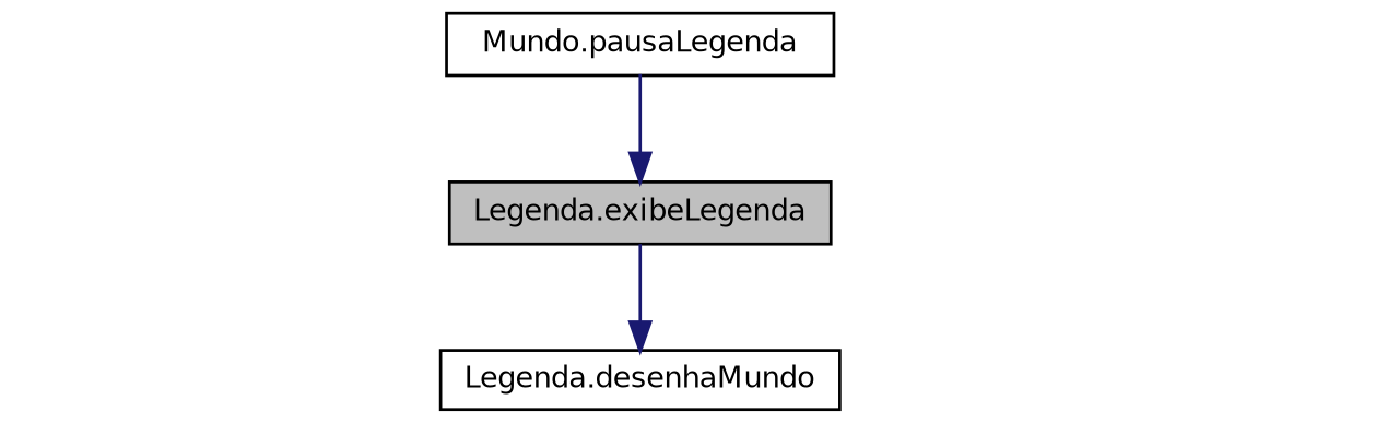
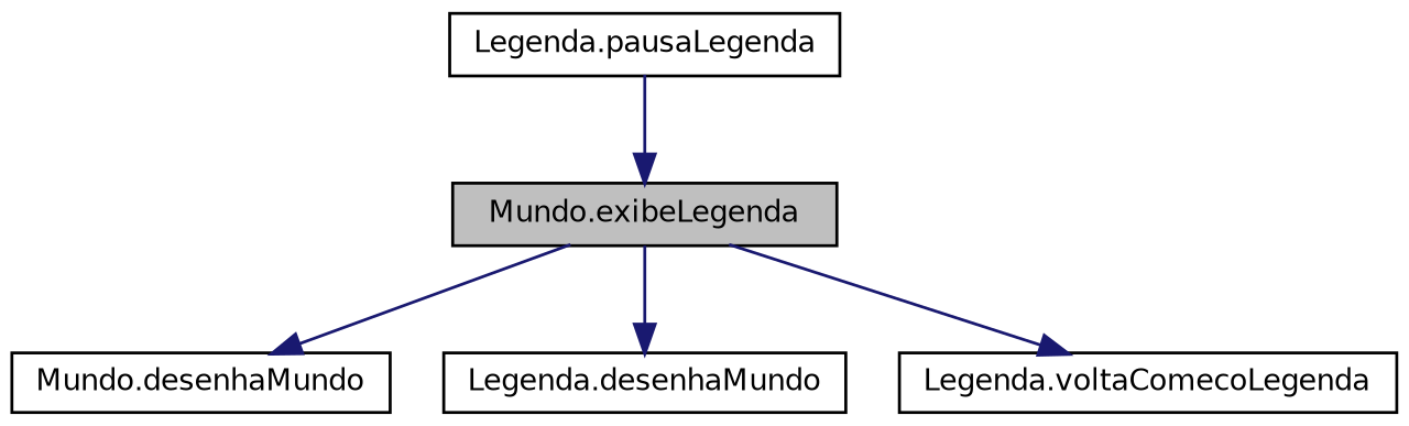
  digraph {
    rankdir=TB
    node [color=black fillcolor=white fontname=Helvetica fontsize=10 shape=record style=filled]
    edge [color=midnightblue fontname=Helvetica fontsize=10 labelfontname=Helvetica labelfontsize=10 style=solid]
-   n1 [fillcolor=grey75 fontcolor=black height=0.2 label="Legenda.exibeLegenda" width=0.4]
+   n1 [fillcolor=grey75 fontcolor=black height=0.2 label="Mundo.exibeLegenda" width=0.4]
+   n2 [height=0.2 label="Mundo.desenhaMundo" width=0.4]
    n3 [height=0.2 label="Legenda.desenhaMundo" width=0.4]
-   n5 [height=0.2 label="Mundo.pausaLegenda" width=0.4]
+   n4 [height=0.2 label="Legenda.voltaComecoLegenda" width=0.4]
+   n5 [height=0.2 label="Legenda.pausaLegenda" width=0.4]
+   n1 -> n2
    n1 -> n3
+   n1 -> n4
    n5 -> n1
  }
